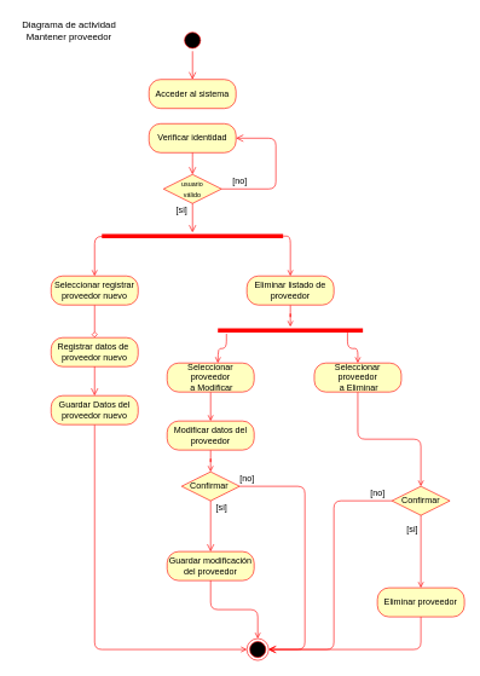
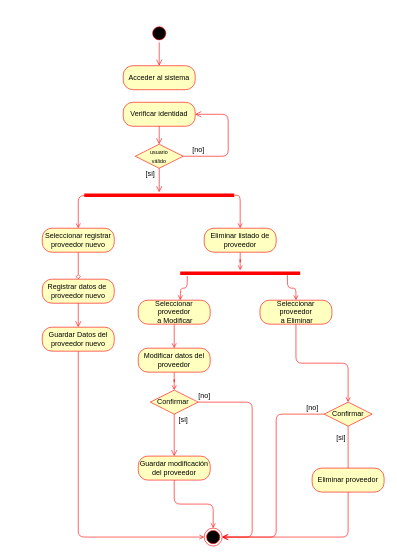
  <mxCell id="0" />
  <mxCell id="1" parent="0" />
  <mxCell id="2" value="" style="ellipse;html=1;shape=startState;fillColor=#000000;strokeColor=#ff0000;" parent="1" vertex="1"><mxGeometry x="250" y="40" width="30" height="30" as="geometry" /></mxCell>
  <mxCell id="3" value="" style="edgeStyle=orthogonalEdgeStyle;html=1;verticalAlign=bottom;endArrow=open;endSize=8;strokeColor=#ff0000;" parent="1" source="2" target="4" edge="1"><mxGeometry relative="1" as="geometry"><mxPoint x="265" y="130" as="targetPoint" /></mxGeometry></mxCell>
  <mxCell id="4" value="Acceder al sistema" style="rounded=1;whiteSpace=wrap;html=1;arcSize=40;fontColor=#000000;fillColor=#ffffc0;strokeColor=#ff0000;" parent="1" vertex="1"><mxGeometry x="205" y="109" width="120" height="40" as="geometry" /></mxCell>
  <mxCell id="5" value="Verificar identidad" style="rounded=1;whiteSpace=wrap;html=1;arcSize=40;fontColor=#000000;fillColor=#ffffc0;strokeColor=#ff0000;" parent="1" vertex="1"><mxGeometry x="205" y="170" width="120" height="40" as="geometry" /></mxCell>
  <mxCell id="6" value="" style="edgeStyle=orthogonalEdgeStyle;html=1;verticalAlign=bottom;endArrow=open;endSize=8;strokeColor=#ff0000;" parent="1" source="5" edge="1"><mxGeometry relative="1" as="geometry"><mxPoint x="265" y="240" as="targetPoint" /></mxGeometry></mxCell>
  <mxCell id="7" value="&lt;font color=&quot;#000000&quot; style=&quot;font-size: 9px&quot;&gt;usuario&lt;br&gt;válido&lt;br&gt;&lt;/font&gt;" style="rhombus;whiteSpace=wrap;html=1;fillColor=#ffffc0;strokeColor=#ff0000;" parent="1" vertex="1"><mxGeometry x="225.04" y="240" width="80" height="40" as="geometry" /></mxCell>
  <mxCell id="8" value="" style="edgeStyle=orthogonalEdgeStyle;html=1;align=left;verticalAlign=top;endArrow=open;endSize=8;strokeColor=#ff0000;" parent="1" source="7" target="11" edge="1"><mxGeometry x="-1" relative="1" as="geometry"><mxPoint x="175" y="370" as="targetPoint" /></mxGeometry></mxCell>
  <mxCell id="9" style="edgeStyle=orthogonalEdgeStyle;rounded=1;orthogonalLoop=1;jettySize=auto;html=1;endArrow=open;endFill=0;strokeColor=#FF0000;exitX=0;exitY=0.5;exitDx=0;exitDy=0;exitPerimeter=0;" parent="1" target="13" edge="1"><mxGeometry relative="1" as="geometry"><mxPoint x="210" y="325" as="sourcePoint" /></mxGeometry></mxCell>
  <mxCell id="10" style="edgeStyle=orthogonalEdgeStyle;rounded=1;orthogonalLoop=1;jettySize=auto;html=1;endArrow=open;endFill=0;strokeColor=#FF0000;exitX=1;exitY=0.5;exitDx=0;exitDy=0;exitPerimeter=0;" parent="1" source="11" target="15" edge="1"><mxGeometry relative="1" as="geometry"><Array as="points"><mxPoint x="400" y="325" /></Array></mxGeometry></mxCell>
  <mxCell id="11" value="" style="shape=line;html=1;strokeWidth=6;strokeColor=#ff0000;" parent="1" vertex="1"><mxGeometry x="140" y="320" width="250" height="10" as="geometry" /></mxCell>
  <mxCell id="12" value="" style="edgeStyle=orthogonalEdgeStyle;rounded=1;orthogonalLoop=1;jettySize=auto;html=1;endArrow=diamond;endFill=0;strokeColor=#FF0000;" parent="1" source="13" target="23" edge="1"><mxGeometry relative="1" as="geometry" /></mxCell>
  <mxCell id="13" value="Seleccionar registrar proveedor nuevo" style="rounded=1;whiteSpace=wrap;html=1;arcSize=40;fontColor=#000000;fillColor=#ffffc0;strokeColor=#ff0000;" parent="1" vertex="1"><mxGeometry x="70" y="380" width="120" height="40" as="geometry" /></mxCell>
  <mxCell id="14" style="edgeStyle=orthogonalEdgeStyle;rounded=1;orthogonalLoop=1;jettySize=auto;html=1;endArrow=open;endFill=0;strokeColor=#FF0000;" parent="1" source="15" target="22" edge="1"><mxGeometry relative="1" as="geometry" /></mxCell>
  <mxCell id="15" value="Eliminar listado de proveedor" style="rounded=1;whiteSpace=wrap;html=1;arcSize=40;fontColor=#000000;fillColor=#ffffc0;strokeColor=#ff0000;" parent="1" vertex="1"><mxGeometry x="340" y="380" width="120" height="40" as="geometry" /></mxCell>
  <mxCell id="16" value="" style="edgeStyle=orthogonalEdgeStyle;rounded=1;orthogonalLoop=1;jettySize=auto;html=1;endArrow=open;endFill=0;strokeColor=#FF0000;" parent="1" source="17" target="29" edge="1"><mxGeometry relative="1" as="geometry" /></mxCell>
  <mxCell id="17" value="Seleccionar proveedor&lt;br&gt;&amp;nbsp;a Modificar" style="rounded=1;whiteSpace=wrap;html=1;arcSize=40;fontColor=#000000;fillColor=#ffffc0;strokeColor=#ff0000;" parent="1" vertex="1"><mxGeometry x="230" y="500" width="120" height="40" as="geometry" /></mxCell>
  <mxCell id="18" value="" style="edgeStyle=orthogonalEdgeStyle;rounded=1;orthogonalLoop=1;jettySize=auto;html=1;endArrow=open;endFill=0;strokeColor=#FF0000;entryX=0.5;entryY=0;entryDx=0;entryDy=0;" parent="1" source="19" target="36" edge="1"><mxGeometry relative="1" as="geometry"><mxPoint x="490" y="610" as="targetPoint" /></mxGeometry></mxCell>
  <mxCell id="19" value="Seleccionar proveedor&lt;br&gt;&amp;nbsp;a Eliminar" style="rounded=1;whiteSpace=wrap;html=1;arcSize=40;fontColor=#000000;fillColor=#ffffc0;strokeColor=#ff0000;" parent="1" vertex="1"><mxGeometry x="433" y="500" width="120" height="40" as="geometry" /></mxCell>
  <mxCell id="20" style="edgeStyle=orthogonalEdgeStyle;rounded=1;orthogonalLoop=1;jettySize=auto;html=1;endArrow=open;endFill=0;strokeColor=#FF0000;exitX=0.059;exitY=0.957;exitDx=0;exitDy=0;exitPerimeter=0;" parent="1" source="22" edge="1"><mxGeometry relative="1" as="geometry"><mxPoint x="300" y="500" as="targetPoint" /></mxGeometry></mxCell>
  <mxCell id="21" style="edgeStyle=orthogonalEdgeStyle;rounded=1;orthogonalLoop=1;jettySize=auto;html=1;endArrow=open;endFill=0;strokeColor=#FF0000;exitX=0.894;exitY=0.814;exitDx=0;exitDy=0;exitPerimeter=0;entryX=0.5;entryY=0;entryDx=0;entryDy=0;" parent="1" source="22" target="19" edge="1"><mxGeometry relative="1" as="geometry"><mxPoint x="460" y="500" as="targetPoint" /></mxGeometry></mxCell>
  <mxCell id="22" value="" style="shape=line;html=1;strokeWidth=6;strokeColor=#ff0000;" parent="1" vertex="1"><mxGeometry x="300" y="450" width="200" height="10" as="geometry" /></mxCell>
  <mxCell id="23" value="Registrar datos de&amp;nbsp; proveedor nuevo" style="rounded=1;whiteSpace=wrap;html=1;arcSize=40;fontColor=#000000;fillColor=#ffffc0;strokeColor=#ff0000;" parent="1" vertex="1"><mxGeometry x="70" y="465" width="120" height="40" as="geometry" /></mxCell>
  <mxCell id="24" value="" style="edgeStyle=orthogonalEdgeStyle;html=1;verticalAlign=bottom;endArrow=open;endSize=8;strokeColor=#ff0000;" parent="1" source="23" target="27" edge="1"><mxGeometry relative="1" as="geometry"><mxPoint x="130" y="565" as="targetPoint" /></mxGeometry></mxCell>
  <mxCell id="25" value="" style="ellipse;html=1;shape=endState;fillColor=#000000;strokeColor=#ff0000;" parent="1" vertex="1"><mxGeometry x="340" y="880" width="30" height="30" as="geometry" /></mxCell>
  <mxCell id="26" style="edgeStyle=orthogonalEdgeStyle;rounded=1;orthogonalLoop=1;jettySize=auto;html=1;entryX=0;entryY=0.5;entryDx=0;entryDy=0;endArrow=open;endFill=0;strokeColor=#FF0000;fontColor=#000000;exitX=0.5;exitY=1;exitDx=0;exitDy=0;" parent="1" source="27" target="25" edge="1"><mxGeometry relative="1" as="geometry" /></mxCell>
  <mxCell id="27" value="Guardar Datos del proveedor nuevo" style="rounded=1;whiteSpace=wrap;html=1;arcSize=40;fontColor=#000000;fillColor=#ffffc0;strokeColor=#ff0000;" parent="1" vertex="1"><mxGeometry x="70" y="545" width="120" height="40" as="geometry" /></mxCell>
  <mxCell id="28" style="edgeStyle=orthogonalEdgeStyle;rounded=1;orthogonalLoop=1;jettySize=auto;html=1;entryX=0.5;entryY=0;entryDx=0;entryDy=0;endArrow=open;endFill=0;strokeColor=#FF0000;fontColor=#000000;" parent="1" source="29" target="30" edge="1"><mxGeometry relative="1" as="geometry" /></mxCell>
  <mxCell id="29" value="Modificar datos del proveedor" style="rounded=1;whiteSpace=wrap;html=1;arcSize=40;fontColor=#000000;fillColor=#ffffc0;strokeColor=#ff0000;" parent="1" vertex="1"><mxGeometry x="230" y="580" width="120" height="40" as="geometry" /></mxCell>
  <mxCell id="30" value="Confirmar&amp;nbsp;" style="rhombus;whiteSpace=wrap;html=1;fillColor=#ffffc0;strokeColor=#ff0000;fontColor=#000000;" parent="1" vertex="1"><mxGeometry x="250" y="650" width="80" height="40" as="geometry" /></mxCell>
  <mxCell id="31" value="&lt;span style=&quot;color: rgba(0 , 0 , 0 , 0) ; font-family: monospace ; font-size: 0px&quot;&gt;%3CmxGraphModel%3E%3Croot%3E%3CmxCell%20id%3D%220%22%2F%3E%3CmxCell%20id%3D%221%22%20parent%3D%220%22%2F%3E%3CmxCell%20id%3D%222%22%20value%3D%22%5Bsi%5D%22%20style%3D%22text%3Bhtml%3D1%3Balign%3Dcenter%3BverticalAlign%3Dmiddle%3Bresizable%3D0%3Bpoints%3D%5B%5D%3Bautosize%3D1%3BfontColor%3D%23000000%3B%22%20vertex%3D%221%22%20parent%3D%221%22%3E%3CmxGeometry%20x%3D%22365%22%20y%3D%22790%22%20width%3D%2230%22%20height%3D%2220%22%20as%3D%22geometry%22%2F%3E%3C%2FmxCell%3E%3C%2Froot%3E%3C%2FmxGraphModel%3E&lt;/span&gt;" style="edgeStyle=orthogonalEdgeStyle;html=1;align=left;verticalAlign=bottom;endArrow=open;endSize=8;strokeColor=#ff0000;entryX=1;entryY=0.5;entryDx=0;entryDy=0;exitX=1;exitY=0.5;exitDx=0;exitDy=0;" parent="1" source="30" target="25" edge="1"><mxGeometry x="-1" relative="1" as="geometry"><mxPoint x="430" y="740" as="targetPoint" /><Array as="points"><mxPoint x="420" y="670" /><mxPoint x="420" y="895" /></Array></mxGeometry></mxCell>
  <mxCell id="32" value="" style="edgeStyle=orthogonalEdgeStyle;html=1;align=left;verticalAlign=top;endArrow=open;endSize=8;strokeColor=#ff0000;" parent="1" source="30" target="34" edge="1"><mxGeometry x="-1" relative="1" as="geometry"><mxPoint x="290" y="790" as="targetPoint" /></mxGeometry></mxCell>
  <mxCell id="33" style="edgeStyle=orthogonalEdgeStyle;rounded=1;orthogonalLoop=1;jettySize=auto;html=1;entryX=0.5;entryY=0;entryDx=0;entryDy=0;endArrow=open;endFill=0;strokeColor=#FF0000;" parent="1" source="34" target="25" edge="1"><mxGeometry relative="1" as="geometry" /></mxCell>
  <mxCell id="34" value="Guardar modificación del proveedor" style="rounded=1;whiteSpace=wrap;html=1;arcSize=40;fontColor=#000000;fillColor=#ffffc0;strokeColor=#ff0000;" parent="1" vertex="1"><mxGeometry x="230" y="760" width="120" height="40" as="geometry" /></mxCell>
  <mxCell id="35" style="edgeStyle=orthogonalEdgeStyle;rounded=1;orthogonalLoop=1;jettySize=auto;html=1;entryX=0.5;entryY=0;entryDx=0;entryDy=0;endArrow=open;endFill=0;strokeColor=#FF0000;" parent="1" source="36" target="39" edge="1"><mxGeometry relative="1" as="geometry"><Array as="points"><mxPoint x="580" y="810" /></Array></mxGeometry></mxCell>
  <mxCell id="36" value="Confirmar" style="rhombus;whiteSpace=wrap;html=1;fillColor=#ffffc0;strokeColor=#ff0000;fontColor=#000000;" parent="1" vertex="1"><mxGeometry x="540" y="670" width="80" height="40" as="geometry" /></mxCell>
  <mxCell id="37" value="" style="edgeStyle=orthogonalEdgeStyle;html=1;align=left;verticalAlign=bottom;endArrow=open;endSize=8;strokeColor=#ff0000;entryX=1;entryY=0.5;entryDx=0;entryDy=0;exitX=0;exitY=0.5;exitDx=0;exitDy=0;" parent="1" source="36" target="25" edge="1"><mxGeometry x="-1" relative="1" as="geometry"><mxPoint x="670" y="710" as="targetPoint" /><Array as="points"><mxPoint x="460" y="690" /><mxPoint x="460" y="895" /></Array></mxGeometry></mxCell>
  <mxCell id="38" style="edgeStyle=orthogonalEdgeStyle;rounded=1;orthogonalLoop=1;jettySize=auto;html=1;endArrow=open;endFill=0;strokeColor=#FF0000;fontColor=#000000;entryX=1;entryY=0.5;entryDx=0;entryDy=0;exitX=0.5;exitY=1;exitDx=0;exitDy=0;" parent="1" source="39" target="25" edge="1"><mxGeometry relative="1" as="geometry"><mxPoint x="370" y="890" as="targetPoint" /><Array as="points"><mxPoint x="580" y="895" /></Array></mxGeometry></mxCell>
- <mxCell id="39" value="Eliminar proveedor" style="rounded=1;whiteSpace=wrap;html=1;arcSize=40;fontColor=#000000;fillColor=#ffffc0;strokeColor=#ff0000;" parent="1" vertex="1"><mxGeometry x="520" y="810" width="120" height="40" as="geometry" /></mxCell>
+ <mxCell id="39" value="Eliminar proveedor" style="rounded=1;whiteSpace=wrap;html=1;arcSize=40;fontColor=#000000;fillColor=#ffffc0;strokeColor=#ff0000;" parent="1" vertex="1"><mxGeometry x="520" y="780" width="120" height="40" as="geometry" /></mxCell>
  <mxCell id="40" value="&lt;font color=&quot;#000000&quot;&gt;[si]&lt;/font&gt;" style="text;html=1;align=center;verticalAlign=middle;resizable=0;points=[];autosize=1;" parent="1" vertex="1"><mxGeometry x="553" y="720" width="30" height="20" as="geometry" /></mxCell>
  <mxCell id="41" value="[si]" style="text;html=1;align=center;verticalAlign=middle;resizable=0;points=[];autosize=1;fontColor=#000000;" parent="1" vertex="1"><mxGeometry x="290" y="690" width="30" height="20" as="geometry" /></mxCell>
  <mxCell id="42" value="[no]" style="text;html=1;align=center;verticalAlign=middle;resizable=0;points=[];autosize=1;fontColor=#000000;" parent="1" vertex="1"><mxGeometry x="320" y="650" width="40" height="20" as="geometry" /></mxCell>
  <mxCell id="43" value="[no]" style="text;html=1;align=center;verticalAlign=middle;resizable=0;points=[];autosize=1;fontColor=#000000;" parent="1" vertex="1"><mxGeometry x="500" y="670" width="40" height="20" as="geometry" /></mxCell>
  <mxCell id="44" value="[no]" style="text;html=1;align=center;verticalAlign=middle;resizable=0;points=[];autosize=1;fontColor=#000000;" parent="1" vertex="1"><mxGeometry x="310" y="240" width="40" height="20" as="geometry" /></mxCell>
  <mxCell id="45" value="" style="edgeStyle=orthogonalEdgeStyle;html=1;align=left;verticalAlign=bottom;endArrow=open;endSize=8;strokeColor=#ff0000;entryX=1;entryY=0.5;entryDx=0;entryDy=0;exitX=1;exitY=0.5;exitDx=0;exitDy=0;" parent="1" target="5" edge="1"><mxGeometry x="-1" relative="1" as="geometry"><mxPoint x="325" y="190" as="targetPoint" /><mxPoint x="305" y="260" as="sourcePoint" /><Array as="points"><mxPoint x="380" y="260" /><mxPoint x="380" y="190" /></Array></mxGeometry></mxCell>
  <mxCell id="46" value="[si]" style="text;html=1;align=center;verticalAlign=middle;resizable=0;points=[];autosize=1;fontColor=#000000;" parent="1" vertex="1"><mxGeometry x="235.04" y="280" width="30" height="20" as="geometry" /></mxCell>
- <mxCell id="47" value="&lt;span style=&quot;color: rgb(0 , 0 , 0) ; font-family: &amp;#34;helvetica&amp;#34; ; font-size: 13px ; font-style: normal ; font-weight: 400 ; letter-spacing: normal ; text-indent: 0px ; text-transform: none ; word-spacing: 0px ; display: inline ; float: none&quot;&gt;Diagrama de actividad&lt;/span&gt;&lt;br style=&quot;color: rgb(0 , 0 , 0) ; font-family: &amp;#34;helvetica&amp;#34; ; font-size: 13px ; font-style: normal ; font-weight: 400 ; letter-spacing: normal ; text-indent: 0px ; text-transform: none ; word-spacing: 0px&quot;&gt;&lt;font color=&quot;#000000&quot; face=&quot;helvetica&quot;&gt;&lt;span style=&quot;font-size: 13px&quot;&gt;Mantener proveedor&lt;/span&gt;&lt;/font&gt;" style="text;whiteSpace=wrap;html=1;labelBackgroundColor=#ffffff;align=center;" parent="1" vertex="1"><mxGeometry x="20" y="20" width="150" height="40" as="geometry" /></mxCell>
